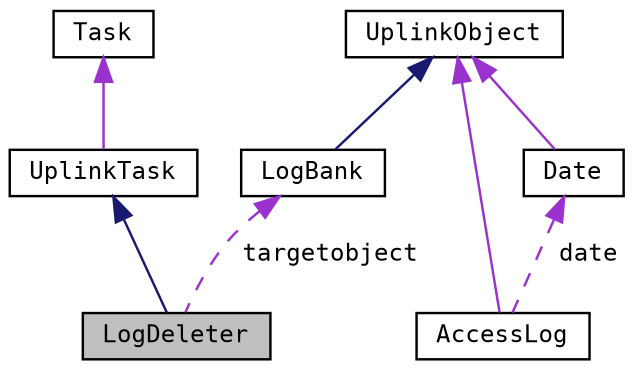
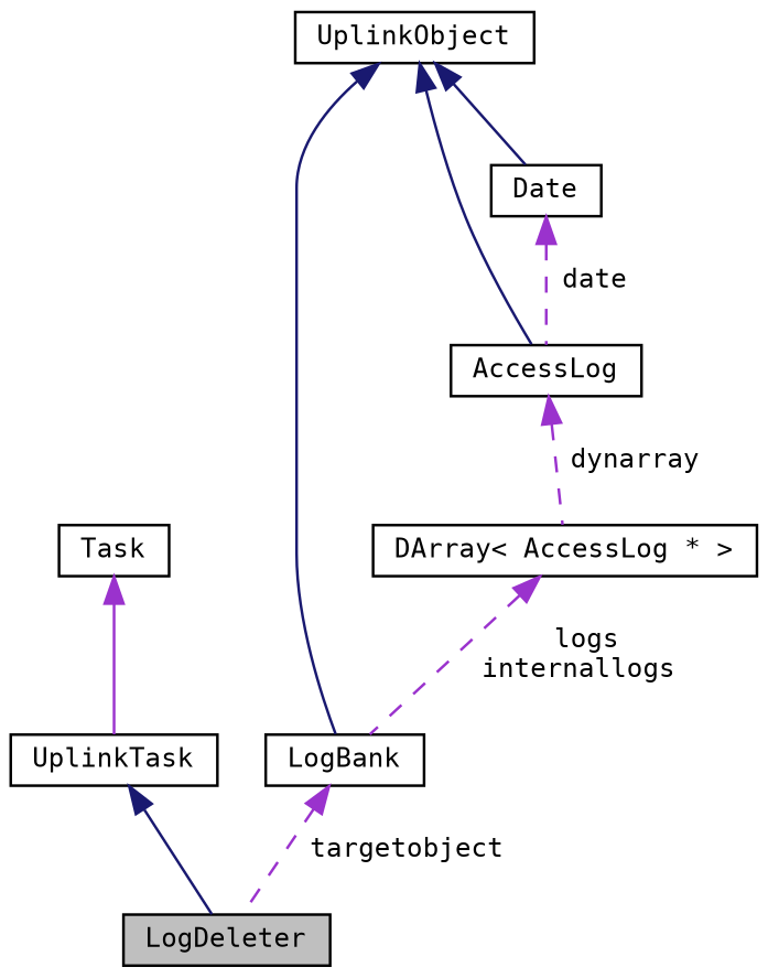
  digraph {
    fontname="DejaVu Sans Mono"
    node [color=black fillcolor=white fontname="DejaVu Sans Mono" fontsize=10 shape=record style=filled]
    edge [color=darkorchid3 dir=back fontname="DejaVu Sans Mono" fontsize=10 labelfontname=Helvetica labelfontsize=10 style=solid]
    n1 [fillcolor=grey75 fontcolor=black height=0.2 label=LogDeleter width=0.4]
    n2 [height=0.2 label=UplinkTask width=0.4]
    n3 [height=0.2 label=Task width=0.4]
    n4 [height=0.2 label=UplinkObject width=0.4]
    n5 [height=0.2 label=LogBank width=0.4]
    n6 [height=0.2 label=AccessLog width=0.4]
    n7 [height=0.2 label=Date width=0.4]
+   n8 [height=0.2 label="DArray\< AccessLog * \>" width=0.4]
    n2 -> n1 [color=midnightblue]
    n3 -> n2
    n4 -> n5 [color=midnightblue]
-   n4 -> n6
-   n4 -> n7
+   n4 -> n6 [color=midnightblue]
+   n4 -> n7 [color=midnightblue]
    n5 -> n1 [label=" targetobject" style=dashed]
+   n6 -> n8 [label=" dynarray" style=dashed]
    n7 -> n6 [label=" date" style=dashed]
+   n8 -> n5 [label=" logs\ninternallogs" style=dashed]
  }
